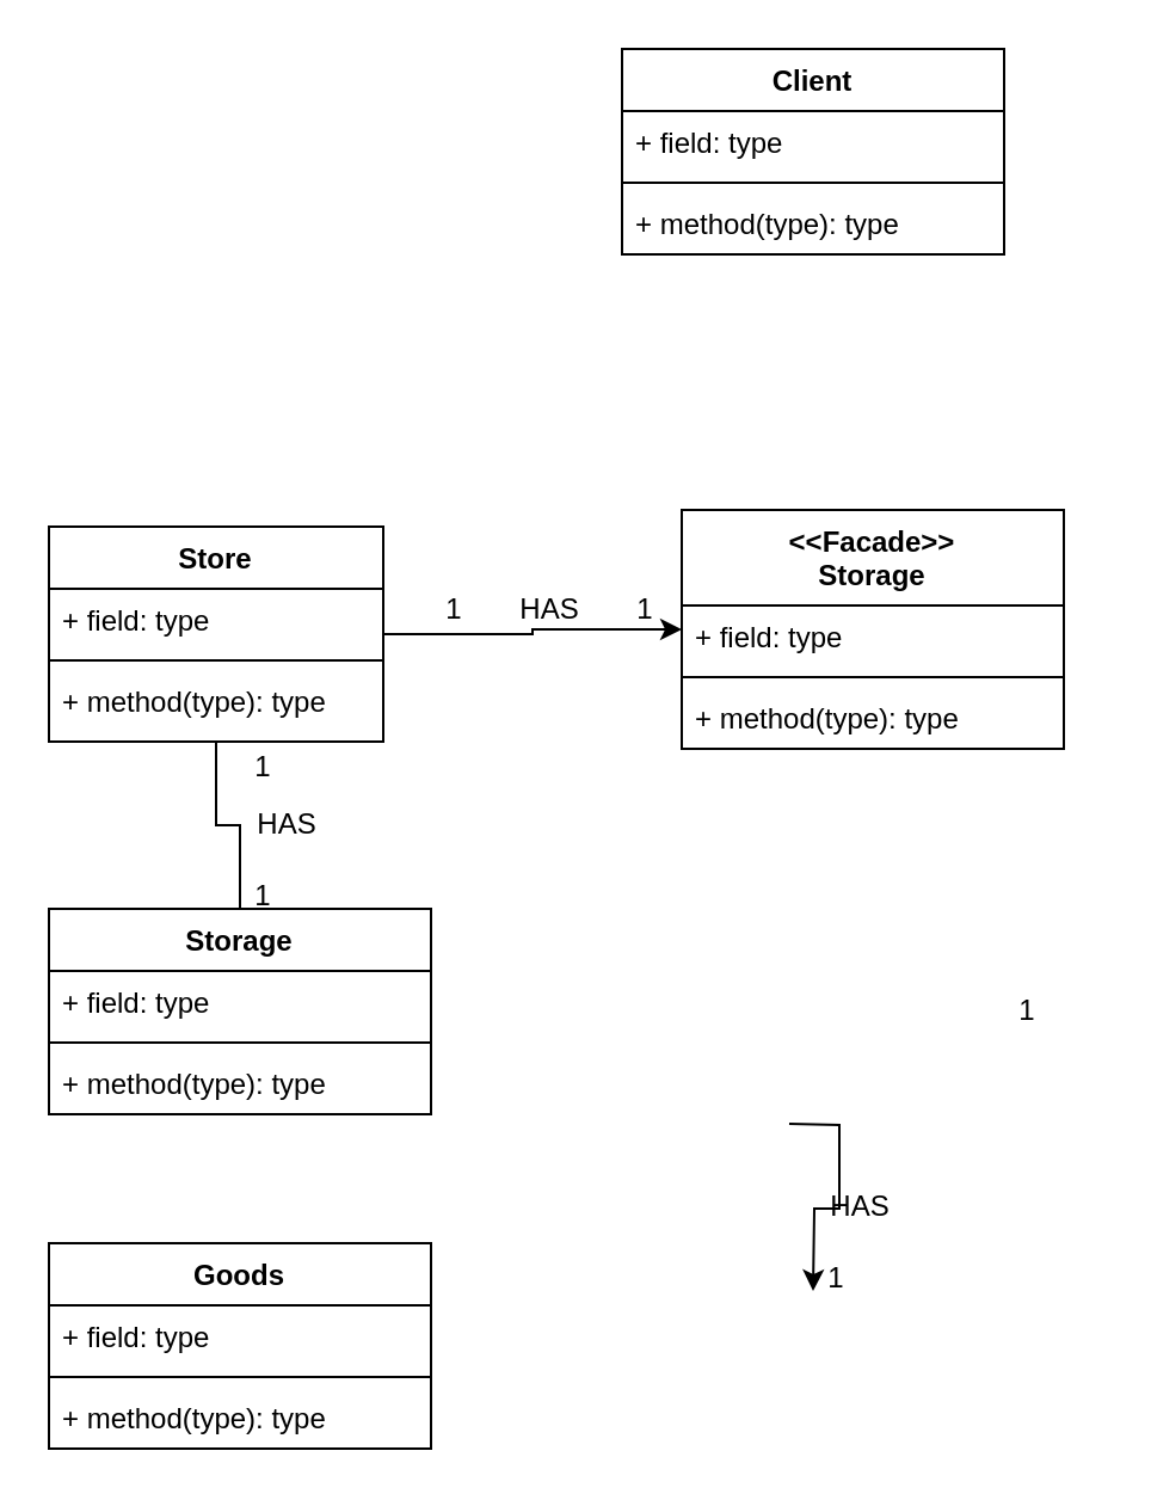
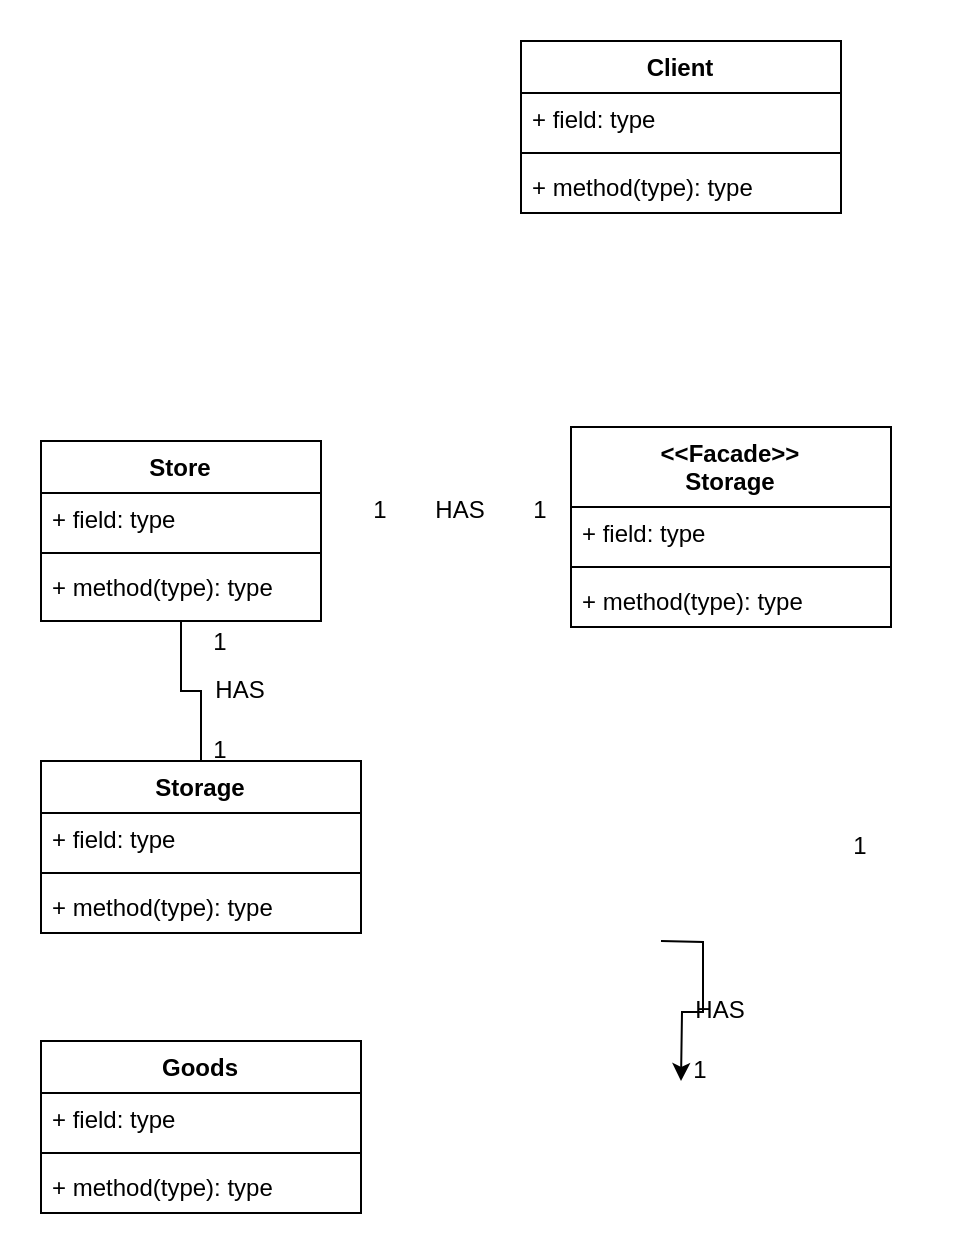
  <mxCell id="0" />
  <mxCell id="1" parent="0" />
  <mxCell id="2" value="&lt;div&gt;&amp;lt;&amp;lt;Facade&amp;gt;&amp;gt;&lt;/div&gt;Storage" style="swimlane;fontStyle=1;align=center;verticalAlign=top;childLayout=stackLayout;horizontal=1;startSize=40;horizontalStack=0;resizeParent=1;resizeParentMax=0;resizeLast=0;collapsible=1;marginBottom=0;whiteSpace=wrap;html=1;" vertex="1" parent="1"><mxGeometry x="285" y="213" width="160" height="100" as="geometry" /></mxCell>
  <mxCell id="3" value="+ field: type" style="text;strokeColor=none;fillColor=none;align=left;verticalAlign=top;spacingLeft=4;spacingRight=4;overflow=hidden;rotatable=0;points=[[0,0.5],[1,0.5]];portConstraint=eastwest;whiteSpace=wrap;html=1;" vertex="1" parent="2"><mxGeometry y="40" width="160" height="26" as="geometry" /></mxCell>
  <mxCell id="4" value="" style="line;strokeWidth=1;fillColor=none;align=left;verticalAlign=middle;spacingTop=-1;spacingLeft=3;spacingRight=3;rotatable=0;labelPosition=right;points=[];portConstraint=eastwest;strokeColor=inherit;" vertex="1" parent="2"><mxGeometry y="66" width="160" height="8" as="geometry" /></mxCell>
  <mxCell id="5" value="+ method(type): type" style="text;strokeColor=none;fillColor=none;align=left;verticalAlign=top;spacingLeft=4;spacingRight=4;overflow=hidden;rotatable=0;points=[[0,0.5],[1,0.5]];portConstraint=eastwest;whiteSpace=wrap;html=1;" vertex="1" parent="2"><mxGeometry y="74" width="160" height="26" as="geometry" /></mxCell>
  <mxCell id="6" value="Client" style="swimlane;fontStyle=1;align=center;verticalAlign=top;childLayout=stackLayout;horizontal=1;startSize=26;horizontalStack=0;resizeParent=1;resizeParentMax=0;resizeLast=0;collapsible=1;marginBottom=0;whiteSpace=wrap;html=1;" vertex="1" parent="1"><mxGeometry x="260" y="20" width="160" height="86" as="geometry" /></mxCell>
  <mxCell id="7" value="+ field: type" style="text;strokeColor=none;fillColor=none;align=left;verticalAlign=top;spacingLeft=4;spacingRight=4;overflow=hidden;rotatable=0;points=[[0,0.5],[1,0.5]];portConstraint=eastwest;whiteSpace=wrap;html=1;" vertex="1" parent="6"><mxGeometry y="26" width="160" height="26" as="geometry" /></mxCell>
  <mxCell id="8" value="" style="line;strokeWidth=1;fillColor=none;align=left;verticalAlign=middle;spacingTop=-1;spacingLeft=3;spacingRight=3;rotatable=0;labelPosition=right;points=[];portConstraint=eastwest;strokeColor=inherit;" vertex="1" parent="6"><mxGeometry y="52" width="160" height="8" as="geometry" /></mxCell>
  <mxCell id="9" value="+ method(type): type" style="text;strokeColor=none;fillColor=none;align=left;verticalAlign=top;spacingLeft=4;spacingRight=4;overflow=hidden;rotatable=0;points=[[0,0.5],[1,0.5]];portConstraint=eastwest;whiteSpace=wrap;html=1;" vertex="1" parent="6"><mxGeometry y="60" width="160" height="26" as="geometry" /></mxCell>
- <mxCell id="10" style="edgeStyle=orthogonalEdgeStyle;rounded=0;orthogonalLoop=1;jettySize=auto;html=1;" edge="1" parent="1" source="12" target="2"><mxGeometry relative="1" as="geometry" /></mxCell>
  <mxCell id="11" style="edgeStyle=orthogonalEdgeStyle;rounded=0;orthogonalLoop=1;jettySize=auto;html=1;entryX=0.5;entryY=0;entryDx=0;entryDy=0;endArrow=none;" edge="1" parent="1" source="12" target="16"><mxGeometry relative="1" as="geometry" /></mxCell>
  <mxCell id="12" value="Store" style="swimlane;fontStyle=1;align=center;verticalAlign=top;childLayout=stackLayout;horizontal=1;startSize=26;horizontalStack=0;resizeParent=1;resizeParentMax=0;resizeLast=0;collapsible=1;marginBottom=0;whiteSpace=wrap;html=1;" vertex="1" parent="1"><mxGeometry x="20" y="220" width="140" height="90" as="geometry" /></mxCell>
  <mxCell id="13" value="+ field: type" style="text;strokeColor=none;fillColor=none;align=left;verticalAlign=top;spacingLeft=4;spacingRight=4;overflow=hidden;rotatable=0;points=[[0,0.5],[1,0.5]];portConstraint=eastwest;whiteSpace=wrap;html=1;" vertex="1" parent="12"><mxGeometry y="26" width="140" height="26" as="geometry" /></mxCell>
  <mxCell id="14" value="" style="line;strokeWidth=1;fillColor=none;align=left;verticalAlign=middle;spacingTop=-1;spacingLeft=3;spacingRight=3;rotatable=0;labelPosition=right;points=[];portConstraint=eastwest;strokeColor=inherit;" vertex="1" parent="12"><mxGeometry y="52" width="140" height="8" as="geometry" /></mxCell>
  <mxCell id="15" value="+ method(type): type" style="text;strokeColor=none;fillColor=none;align=left;verticalAlign=top;spacingLeft=4;spacingRight=4;overflow=hidden;rotatable=0;points=[[0,0.5],[1,0.5]];portConstraint=eastwest;whiteSpace=wrap;html=1;" vertex="1" parent="12"><mxGeometry y="60" width="140" height="30" as="geometry" /></mxCell>
  <mxCell id="16" value="Storage" style="swimlane;fontStyle=1;align=center;verticalAlign=top;childLayout=stackLayout;horizontal=1;startSize=26;horizontalStack=0;resizeParent=1;resizeParentMax=0;resizeLast=0;collapsible=1;marginBottom=0;whiteSpace=wrap;html=1;" vertex="1" parent="1"><mxGeometry x="20" y="380" width="160" height="86" as="geometry" /></mxCell>
  <mxCell id="17" value="+ field: type" style="text;strokeColor=none;fillColor=none;align=left;verticalAlign=top;spacingLeft=4;spacingRight=4;overflow=hidden;rotatable=0;points=[[0,0.5],[1,0.5]];portConstraint=eastwest;whiteSpace=wrap;html=1;" vertex="1" parent="16"><mxGeometry y="26" width="160" height="26" as="geometry" /></mxCell>
  <mxCell id="18" value="" style="line;strokeWidth=1;fillColor=none;align=left;verticalAlign=middle;spacingTop=-1;spacingLeft=3;spacingRight=3;rotatable=0;labelPosition=right;points=[];portConstraint=eastwest;strokeColor=inherit;" vertex="1" parent="16"><mxGeometry y="52" width="160" height="8" as="geometry" /></mxCell>
  <mxCell id="19" value="+ method(type): type" style="text;strokeColor=none;fillColor=none;align=left;verticalAlign=top;spacingLeft=4;spacingRight=4;overflow=hidden;rotatable=0;points=[[0,0.5],[1,0.5]];portConstraint=eastwest;whiteSpace=wrap;html=1;" vertex="1" parent="16"><mxGeometry y="60" width="160" height="26" as="geometry" /></mxCell>
  <mxCell id="20" value="" style="group" vertex="1" connectable="0" parent="1"><mxGeometry x="160" y="240" width="140" height="30" as="geometry" /></mxCell>
  <mxCell id="21" value="1" style="text;html=1;align=center;verticalAlign=middle;whiteSpace=wrap;rounded=0;" vertex="1" parent="20"><mxGeometry width="60" height="30" as="geometry" /></mxCell>
  <mxCell id="22" value="1" style="text;html=1;align=center;verticalAlign=middle;whiteSpace=wrap;rounded=0;" vertex="1" parent="20"><mxGeometry x="80" width="60" height="30" as="geometry" /></mxCell>
  <mxCell id="23" value="HAS" style="text;html=1;align=center;verticalAlign=middle;whiteSpace=wrap;rounded=0;" vertex="1" parent="20"><mxGeometry x="40" width="60" height="30" as="geometry" /></mxCell>
  <mxCell id="24" value="1" style="text;html=1;align=center;verticalAlign=middle;whiteSpace=wrap;rounded=0;" vertex="1" parent="1"><mxGeometry x="80" y="306" width="60" height="30" as="geometry" /></mxCell>
  <mxCell id="25" value="1" style="text;html=1;align=center;verticalAlign=middle;whiteSpace=wrap;rounded=0;" vertex="1" parent="1"><mxGeometry x="80" y="360" width="60" height="30" as="geometry" /></mxCell>
  <mxCell id="26" value="HAS" style="text;html=1;align=center;verticalAlign=middle;whiteSpace=wrap;rounded=0;" vertex="1" parent="1"><mxGeometry x="90" y="330" width="60" height="30" as="geometry" /></mxCell>
  <mxCell id="27" value="Goods" style="swimlane;fontStyle=1;align=center;verticalAlign=top;childLayout=stackLayout;horizontal=1;startSize=26;horizontalStack=0;resizeParent=1;resizeParentMax=0;resizeLast=0;collapsible=1;marginBottom=0;whiteSpace=wrap;html=1;" vertex="1" parent="1"><mxGeometry x="20" y="520" width="160" height="86" as="geometry" /></mxCell>
  <mxCell id="28" value="+ field: type" style="text;strokeColor=none;fillColor=none;align=left;verticalAlign=top;spacingLeft=4;spacingRight=4;overflow=hidden;rotatable=0;points=[[0,0.5],[1,0.5]];portConstraint=eastwest;whiteSpace=wrap;html=1;" vertex="1" parent="27"><mxGeometry y="26" width="160" height="26" as="geometry" /></mxCell>
  <mxCell id="29" value="" style="line;strokeWidth=1;fillColor=none;align=left;verticalAlign=middle;spacingTop=-1;spacingLeft=3;spacingRight=3;rotatable=0;labelPosition=right;points=[];portConstraint=eastwest;strokeColor=inherit;" vertex="1" parent="27"><mxGeometry y="52" width="160" height="8" as="geometry" /></mxCell>
  <mxCell id="30" value="+ method(type): type" style="text;strokeColor=none;fillColor=none;align=left;verticalAlign=top;spacingLeft=4;spacingRight=4;overflow=hidden;rotatable=0;points=[[0,0.5],[1,0.5]];portConstraint=eastwest;whiteSpace=wrap;html=1;" vertex="1" parent="27"><mxGeometry y="60" width="160" height="26" as="geometry" /></mxCell>
  <mxCell id="31" style="edgeStyle=orthogonalEdgeStyle;rounded=0;orthogonalLoop=1;jettySize=auto;html=1;entryX=0.5;entryY=0;entryDx=0;entryDy=0;" edge="1" parent="1"><mxGeometry relative="1" as="geometry"><mxPoint x="330" y="470" as="sourcePoint" /><mxPoint x="340" y="540" as="targetPoint" /></mxGeometry></mxCell>
  <mxCell id="32" value="1" style="text;html=1;align=center;verticalAlign=middle;whiteSpace=wrap;rounded=0;" vertex="1" parent="1"><mxGeometry x="400" y="408" width="60" height="30" as="geometry" /></mxCell>
  <mxCell id="33" value="1" style="text;html=1;align=center;verticalAlign=middle;whiteSpace=wrap;rounded=0;" vertex="1" parent="1"><mxGeometry x="320" y="520" width="60" height="30" as="geometry" /></mxCell>
  <mxCell id="34" value="HAS" style="text;html=1;align=center;verticalAlign=middle;whiteSpace=wrap;rounded=0;" vertex="1" parent="1"><mxGeometry x="330" y="490" width="60" height="30" as="geometry" /></mxCell>
